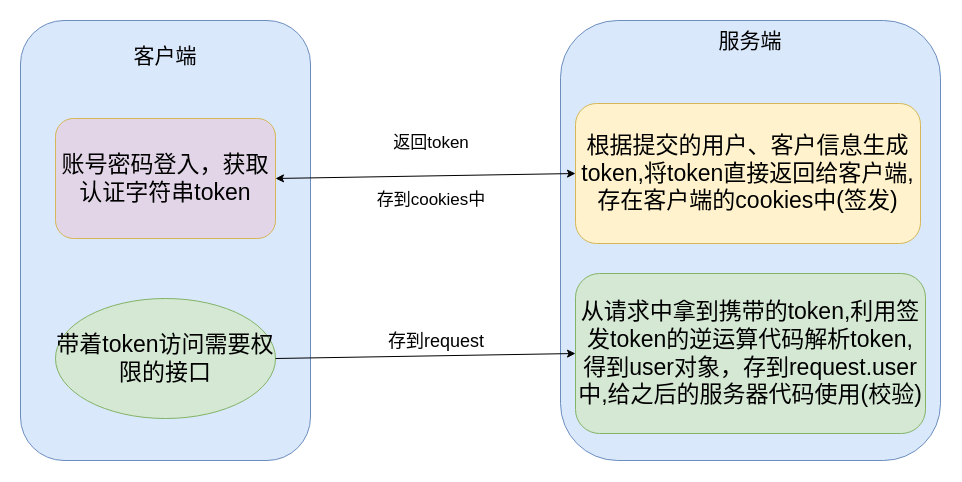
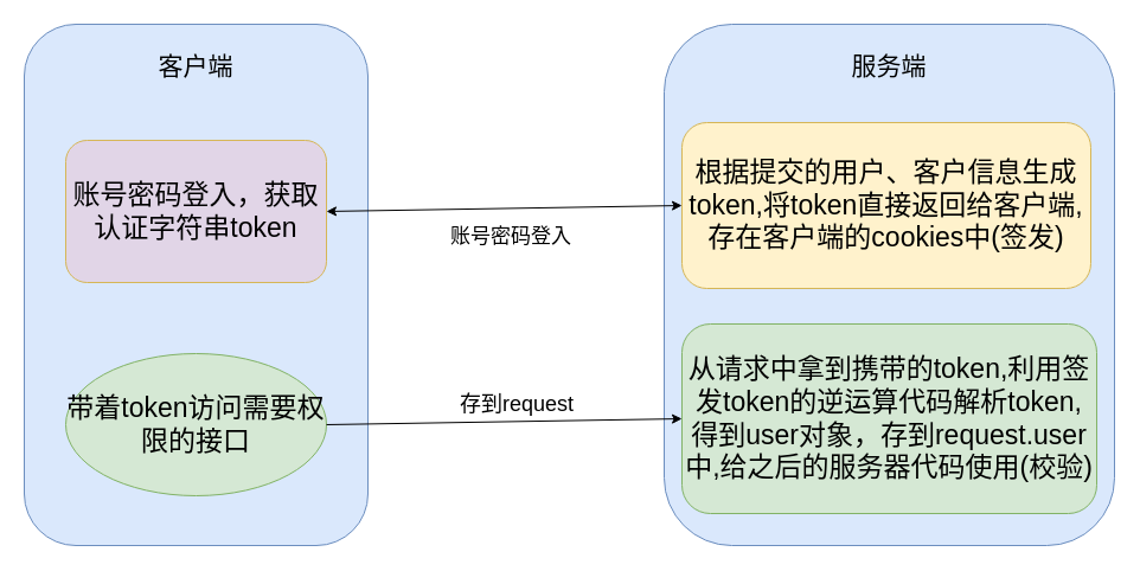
  <mxCell id="0" />
  <mxCell id="1" parent="0" />
  <mxCell id="2" value="" style="rounded=1;whiteSpace=wrap;html=1;fillColor=#dae8fc;strokeColor=#6c8ebf;" vertex="1" parent="1"><mxGeometry x="20" y="20" width="290" height="440" as="geometry" /></mxCell>
  <mxCell id="3" value="" style="rounded=1;whiteSpace=wrap;html=1;fillColor=#dae8fc;strokeColor=#6c8ebf;" vertex="1" parent="1"><mxGeometry x="560" y="20" width="380" height="440" as="geometry" /></mxCell>
  <mxCell id="4" value="&lt;font style=&quot;font-size: 23px;&quot;&gt;账号密码登入，获取认证字符串token&lt;/font&gt;" style="rounded=1;whiteSpace=wrap;html=1;fillColor=#e1d5e7;strokeColor=#d6b656;" vertex="1" parent="1"><mxGeometry x="55" y="118" width="220" height="120" as="geometry" /></mxCell>
  <mxCell id="5" value="&lt;font style=&quot;font-size: 23px;&quot;&gt;带着token访问需要权限的接口&lt;/font&gt;" style="ellipse;whiteSpace=wrap;html=1;fillColor=#d5e8d4;strokeColor=#82b366;" vertex="1" parent="1"><mxGeometry x="55" y="298" width="220" height="120" as="geometry" /></mxCell>
  <mxCell id="6" value="&lt;font style=&quot;font-size: 23px;&quot;&gt;根据提交的用户、客户信息生成token,将token直接返回给客户端,存在客户端的cookies中(签发)&lt;/font&gt;" style="rounded=1;whiteSpace=wrap;html=1;fillColor=#fff2cc;strokeColor=#d6b656;" vertex="1" parent="1"><mxGeometry x="575" y="103" width="345" height="140" as="geometry" /></mxCell>
  <mxCell id="7" value="&lt;font style=&quot;font-size: 23px;&quot;&gt;从请求中拿到携带的token,利用签发token的逆运算代码解析token,得到user对象，存到request.user中,给之后的服务器代码使用(校验)&lt;/font&gt;" style="rounded=1;whiteSpace=wrap;html=1;fillColor=#d5e8d4;strokeColor=#82b366;" vertex="1" parent="1"><mxGeometry x="575" y="273" width="350" height="160" as="geometry" /></mxCell>
  <mxCell id="8" value="" style="endArrow=classic;startArrow=classic;html=1;rounded=0;exitX=1;exitY=0.5;exitDx=0;exitDy=0;entryX=0;entryY=0.5;entryDx=0;entryDy=0;" edge="1" parent="1" source="4" target="6"><mxGeometry width="50" height="50" relative="1" as="geometry"><mxPoint x="350" y="180" as="sourcePoint" /><mxPoint x="400" y="130" as="targetPoint" /></mxGeometry></mxCell>
- <mxCell id="9" value="&lt;font style=&quot;font-size: 17px;&quot;&gt;存到cookies中&lt;/font&gt;" style="text;html=1;align=center;verticalAlign=middle;whiteSpace=wrap;rounded=0;" vertex="1" parent="1"><mxGeometry x="366" y="185" width="130" height="30" as="geometry" /></mxCell>
- <mxCell id="10" value="&lt;font style=&quot;font-size: 17px;&quot;&gt;返回token&lt;/font&gt;" style="text;html=1;align=center;verticalAlign=middle;whiteSpace=wrap;rounded=0;" vertex="1" parent="1"><mxGeometry x="376" y="128" width="110" height="30" as="geometry" /></mxCell>
+ <mxCell id="9" value="&lt;font style=&quot;font-size: 17px;&quot;&gt;账号密码登入&lt;/font&gt;" style="text;html=1;align=center;verticalAlign=middle;whiteSpace=wrap;rounded=0;" vertex="1" parent="1"><mxGeometry x="366" y="185" width="130" height="30" as="geometry" /></mxCell>
  <mxCell id="11" value="&lt;font style=&quot;font-size: 18px;&quot;&gt;存到request&lt;/font&gt;" style="text;html=1;align=center;verticalAlign=middle;whiteSpace=wrap;rounded=0;" vertex="1" parent="1"><mxGeometry x="376" y="326" width="120" height="30" as="geometry" /></mxCell>
  <mxCell id="12" value="" style="endArrow=classic;html=1;rounded=0;exitX=1;exitY=0.5;exitDx=0;exitDy=0;entryX=0;entryY=0.5;entryDx=0;entryDy=0;" edge="1" parent="1" source="5" target="7"><mxGeometry width="50" height="50" relative="1" as="geometry"><mxPoint x="450" y="60" as="sourcePoint" /><mxPoint x="500" y="10" as="targetPoint" /></mxGeometry></mxCell>
  <mxCell id="13" value="&lt;font style=&quot;font-size: 21px;&quot;&gt;客户端&lt;/font&gt;" style="text;html=1;align=center;verticalAlign=middle;whiteSpace=wrap;rounded=0;" vertex="1" parent="1"><mxGeometry x="120" y="40" width="90" height="30" as="geometry" /></mxCell>
- <mxCell id="14" value="&lt;font style=&quot;font-size: 21px;&quot;&gt;服务&lt;/font&gt;&lt;span style=&quot;font-size: 21px;&quot;&gt;端&lt;/span&gt;" style="text;html=1;align=center;verticalAlign=middle;whiteSpace=wrap;rounded=0;" vertex="1" parent="1"><mxGeometry x="705" y="25" width="90" height="30" as="geometry" /></mxCell>
+ <mxCell id="14" value="&lt;font style=&quot;font-size: 21px;&quot;&gt;服务&lt;/font&gt;&lt;span style=&quot;font-size: 21px;&quot;&gt;端&lt;/span&gt;" style="text;html=1;align=center;verticalAlign=middle;whiteSpace=wrap;rounded=0;" vertex="1" parent="1"><mxGeometry x="705" y="40" width="90" height="30" as="geometry" /></mxCell>
